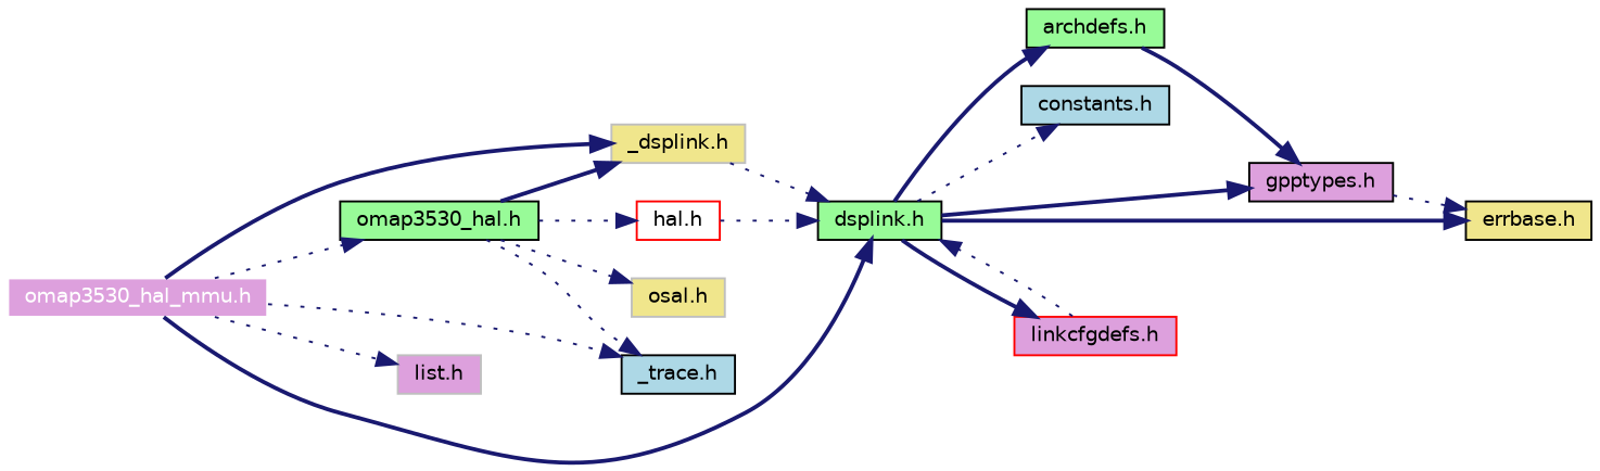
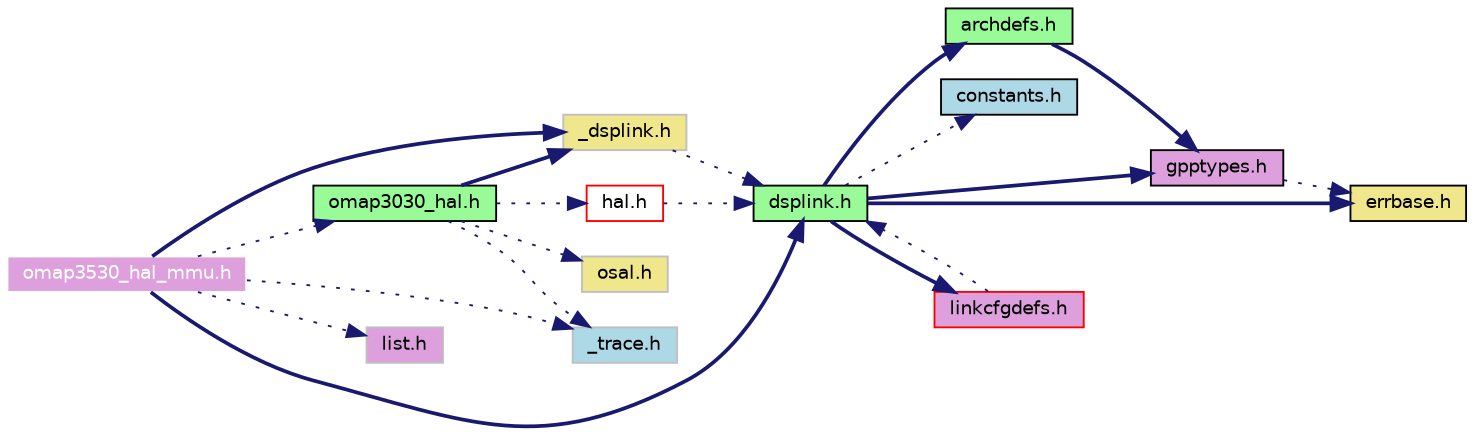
  digraph {
    rankdir=LR
    node [color=black fillcolor=plum fontname=Helvetica fontsize=10 shape=record style=filled]
    edge [color=midnightblue fontname=Helvetica fontsize=10 labelfontname=Helvetica labelfontsize=10 style=dotted]
    n1 [color=white fontcolor=white height=0.2 label="omap3530_hal_mmu.h" width=0.4]
    n2 [fillcolor=palegreen height=0.2 label="dsplink.h" width=0.4]
    n3 [color=grey75 fillcolor=khaki height=0.2 label="_dsplink.h" width=0.4]
-   n4 [fillcolor=lightblue height=0.2 label="_trace.h" width=0.4]
+   n4 [color=grey75 fillcolor=lightblue height=0.2 label="_trace.h" width=0.4]
    n5 [color=grey75 height=0.2 label="list.h" width=0.4]
-   n6 [fillcolor=palegreen height=0.2 label="omap3530_hal.h" width=0.4]
+   n6 [fillcolor=palegreen height=0.2 label="omap3030_hal.h" width=0.4]
    n7 [height=0.2 label="gpptypes.h" width=0.4]
    n8 [fillcolor=lightblue height=0.2 label="constants.h" width=0.4]
    n9 [fillcolor=khaki height=0.2 label="errbase.h" width=0.4]
    n10 [fillcolor=palegreen height=0.2 label="archdefs.h" width=0.4]
    n11 [color=red height=0.2 label="linkcfgdefs.h" width=0.4]
    n12 [color=red fillcolor=white height=0.2 label="hal.h" width=0.4]
    n13 [color=grey75 fillcolor=khaki height=0.2 label="osal.h" width=0.4]
    n1 -> n2 [style=bold]
    n1 -> n3 [style=bold]
    n1 -> n4
    n1 -> n5
    n1 -> n6
    n2 -> n7 [style=bold]
    n2 -> n8
    n2 -> n9 [style=bold]
    n2 -> n10 [style=bold]
    n2 -> n11 [style=bold]
    n3 -> n2
    n6 -> n3 [style=bold]
    n6 -> n4
    n6 -> n12
    n6 -> n13
    n7 -> n9
    n10 -> n7 [style=bold]
    n11 -> n2
    n12 -> n2
  }
